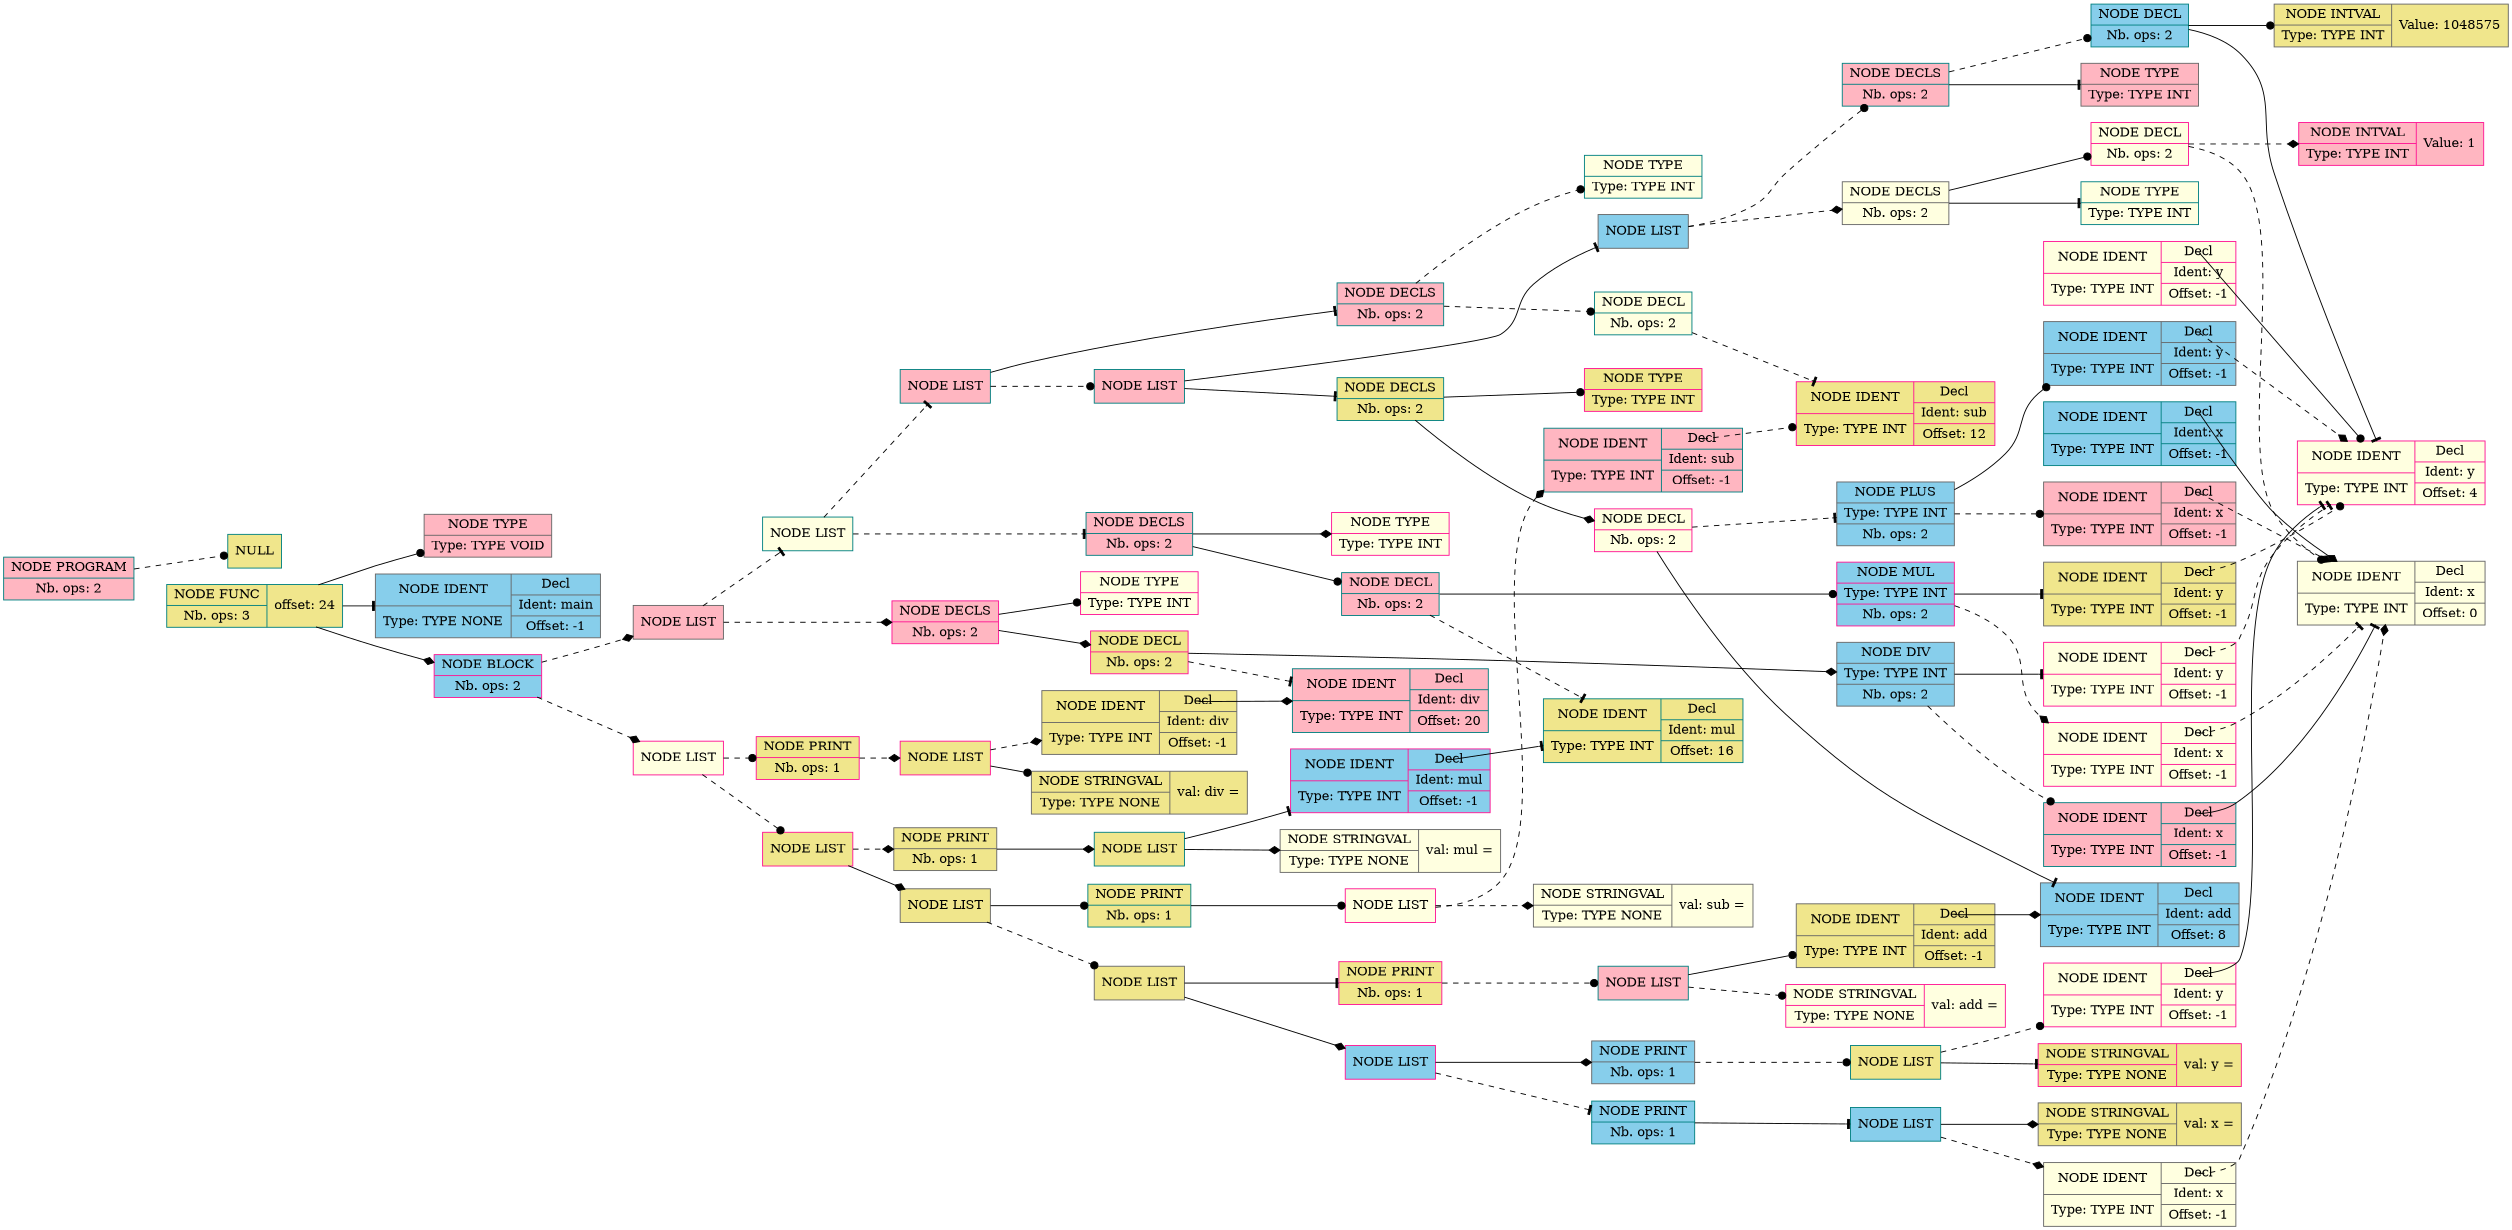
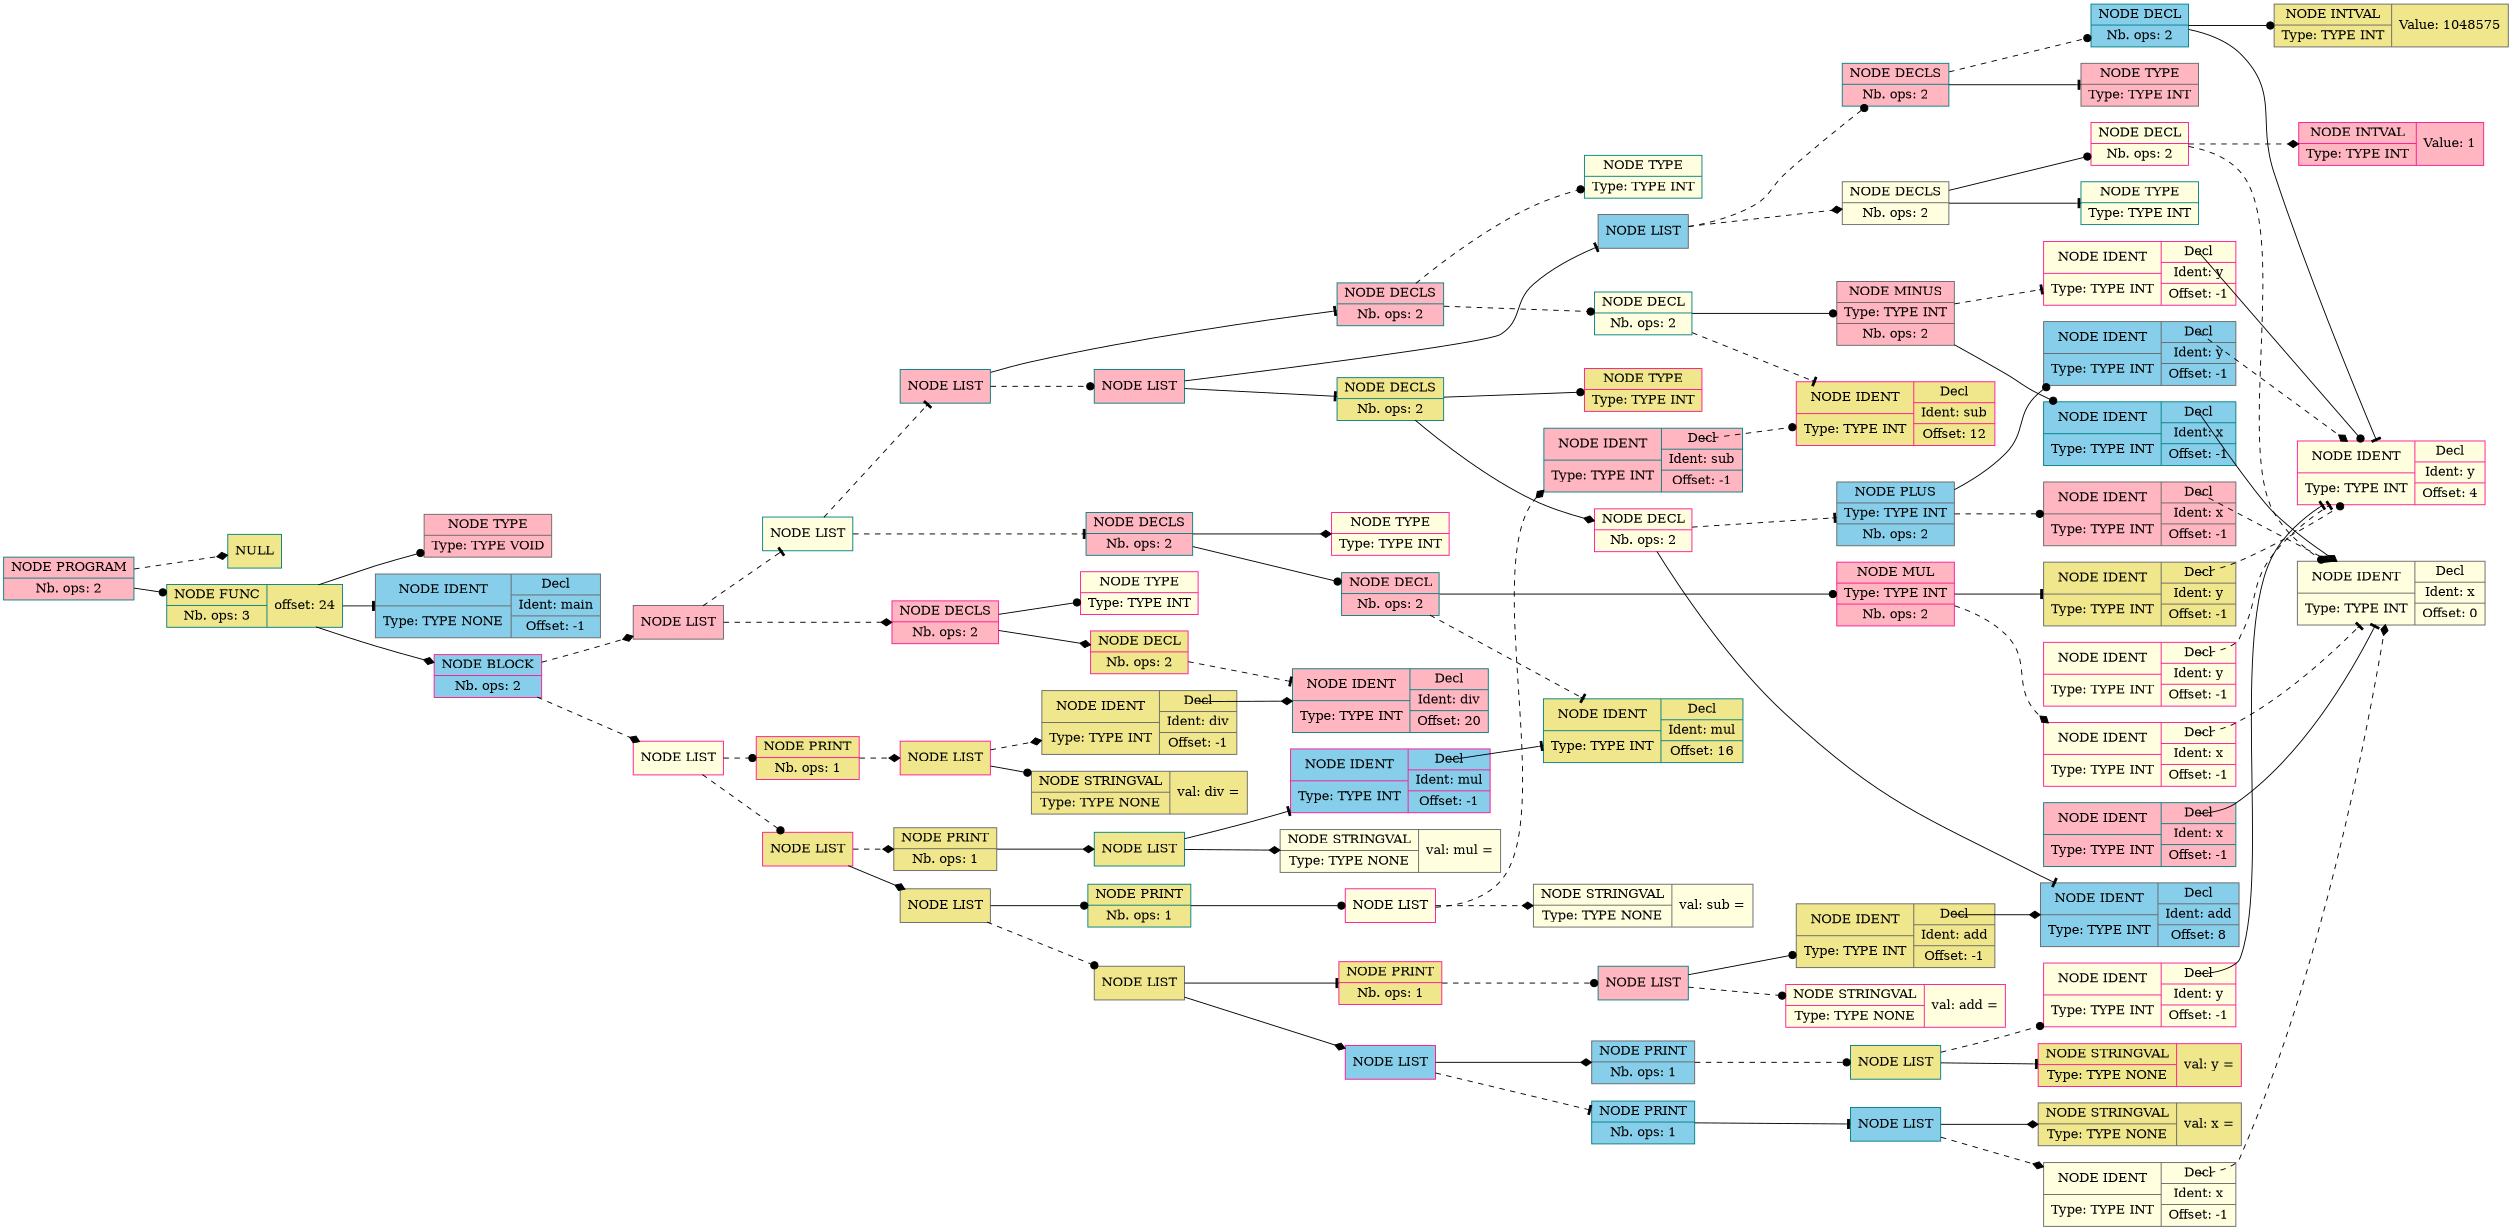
  digraph {
    rankdir=LR
    node [color=teal fillcolor=khaki shape=record style=filled]
    edge [arrowhead=dot style=solid tailclip=true]
    n1 [fillcolor=lightpink label="{{NODE PROGRAM|Nb. ops: 2}}"]
    n2 [label="{{NULL}}"]
    n3 [label="{{NODE FUNC|Nb. ops: 3}|{offset: 24}}"]
    n4 [color=gray40 fillcolor=lightpink label="{{NODE TYPE|Type: TYPE VOID}}"]
    n5 [color=gray40 fillcolor=skyblue label="{{NODE IDENT|Type: TYPE NONE}|{<decl>Decl      |Ident: main|Offset: -1}}"]
    n6 [color=deeppink fillcolor=skyblue label="{{NODE BLOCK|Nb. ops: 2}}"]
    n7 [color=gray40 fillcolor=lightpink label="{{NODE LIST}}"]
    n8 [color=deeppink fillcolor=lightyellow label="{{NODE LIST}}"]
    n9 [fillcolor=lightyellow label="{{NODE LIST}}"]
    n10 [color=deeppink fillcolor=lightpink label="{{NODE DECLS|Nb. ops: 2}}"]
    n11 [color=deeppink label="{{NODE LIST}}"]
    n12 [color=deeppink label="{{NODE PRINT|Nb. ops: 1}}"]
    n13 [fillcolor=lightpink label="{{NODE LIST}}"]
    n14 [fillcolor=lightpink label="{{NODE DECLS|Nb. ops: 2}}"]
    n15 [color=deeppink fillcolor=lightyellow label="{{NODE TYPE|Type: TYPE INT}}"]
    n16 [color=deeppink label="{{NODE DECL|Nb. ops: 2}}"]
    n17 [fillcolor=lightpink label="{{NODE LIST}}"]
    n18 [fillcolor=lightpink label="{{NODE DECLS|Nb. ops: 2}}"]
    n19 [color=deeppink fillcolor=lightyellow label="{{NODE TYPE|Type: TYPE INT}}"]
    n20 [fillcolor=lightpink label="{{NODE DECL|Nb. ops: 2}}"]
    n21 [color=gray40 fillcolor=skyblue label="{{NODE LIST}}"]
    n22 [label="{{NODE DECLS|Nb. ops: 2}}"]
    n23 [fillcolor=lightyellow label="{{NODE TYPE|Type: TYPE INT}}"]
    n24 [fillcolor=lightyellow label="{{NODE DECL|Nb. ops: 2}}"]
    n25 [color=gray40 fillcolor=lightyellow label="{{NODE DECLS|Nb. ops: 2}}"]
    n26 [fillcolor=lightpink label="{{NODE DECLS|Nb. ops: 2}}"]
    n27 [color=deeppink label="{{NODE TYPE|Type: TYPE INT}}"]
    n28 [color=deeppink fillcolor=lightyellow label="{{NODE DECL|Nb. ops: 2}}"]
    n29 [fillcolor=lightyellow label="{{NODE TYPE|Type: TYPE INT}}"]
    n30 [color=deeppink fillcolor=lightyellow label="{{NODE DECL|Nb. ops: 2}}"]
    n31 [color=gray40 fillcolor=lightpink label="{{NODE TYPE|Type: TYPE INT}}"]
    n32 [fillcolor=skyblue label="{{NODE DECL|Nb. ops: 2}}"]
    n33 [color=gray40 fillcolor=lightyellow label="{{NODE IDENT|Type: TYPE INT}|{<decl>Decl      |Ident: x|Offset: 0}}"]
    n34 [color=deeppink fillcolor=lightpink label="{{NODE INTVAL|Type: TYPE INT}|{Value: 1}}"]
    n35 [color=deeppink fillcolor=lightyellow label="{{NODE IDENT|Type: TYPE INT}|{<decl>Decl      |Ident: y|Offset: 4}}"]
    n36 [color=gray40 label="{{NODE INTVAL|Type: TYPE INT}|{Value: 1048575}}"]
    n37 [color=gray40 fillcolor=skyblue label="{{NODE IDENT|Type: TYPE INT}|{<decl>Decl      |Ident: add|Offset: 8}}"]
    n38 [color=gray40 fillcolor=skyblue label="{{NODE PLUS|Type: TYPE INT|Nb. ops: 2}}"]
    n39 [color=gray40 fillcolor=lightpink label="{{NODE IDENT|Type: TYPE INT}|{<decl>Decl      |Ident: x|Offset: -1}}"]
    n40 [color=gray40 fillcolor=skyblue label="{{NODE IDENT|Type: TYPE INT}|{<decl>Decl      |Ident: y|Offset: -1}}"]
    n41 [color=deeppink label="{{NODE IDENT|Type: TYPE INT}|{<decl>Decl      |Ident: sub|Offset: 12}}"]
+   n42 [color=gray40 fillcolor=lightpink label="{{NODE MINUS|Type: TYPE INT|Nb. ops: 2}}"]
    n43 [fillcolor=skyblue label="{{NODE IDENT|Type: TYPE INT}|{<decl>Decl      |Ident: x|Offset: -1}}"]
    n44 [color=deeppink fillcolor=lightyellow label="{{NODE IDENT|Type: TYPE INT}|{<decl>Decl      |Ident: y|Offset: -1}}"]
    n45 [label="{{NODE IDENT|Type: TYPE INT}|{<decl>Decl      |Ident: mul|Offset: 16}}"]
-   n46 [color=deeppink fillcolor=skyblue label="{{NODE MUL|Type: TYPE INT|Nb. ops: 2}}"]
+   n46 [color=deeppink fillcolor=lightpink label="{{NODE MUL|Type: TYPE INT|Nb. ops: 2}}"]
    n47 [color=deeppink fillcolor=lightyellow label="{{NODE IDENT|Type: TYPE INT}|{<decl>Decl      |Ident: x|Offset: -1}}"]
    n48 [color=gray40 label="{{NODE IDENT|Type: TYPE INT}|{<decl>Decl      |Ident: y|Offset: -1}}"]
    n49 [fillcolor=lightpink label="{{NODE IDENT|Type: TYPE INT}|{<decl>Decl      |Ident: div|Offset: 20}}"]
-   n50 [color=gray40 fillcolor=skyblue label="{{NODE DIV|Type: TYPE INT|Nb. ops: 2}}"]
    n51 [fillcolor=lightpink label="{{NODE IDENT|Type: TYPE INT}|{<decl>Decl      |Ident: x|Offset: -1}}"]
    n52 [color=deeppink fillcolor=lightyellow label="{{NODE IDENT|Type: TYPE INT}|{<decl>Decl      |Ident: y|Offset: -1}}"]
    n53 [color=gray40 label="{{NODE LIST}}"]
    n54 [color=gray40 label="{{NODE PRINT|Nb. ops: 1}}"]
    n55 [color=deeppink label="{{NODE LIST}}"]
    n56 [color=gray40 label="{{NODE LIST}}"]
    n57 [label="{{NODE PRINT|Nb. ops: 1}}"]
    n58 [label="{{NODE LIST}}"]
    n59 [color=deeppink fillcolor=skyblue label="{{NODE LIST}}"]
    n60 [color=deeppink label="{{NODE PRINT|Nb. ops: 1}}"]
    n61 [color=deeppink fillcolor=lightyellow label="{{NODE LIST}}"]
    n62 [fillcolor=skyblue label="{{NODE PRINT|Nb. ops: 1}}"]
    n63 [color=gray40 fillcolor=skyblue label="{{NODE PRINT|Nb. ops: 1}}"]
    n64 [fillcolor=lightpink label="{{NODE LIST}}"]
    n65 [fillcolor=skyblue label="{{NODE LIST}}"]
    n66 [label="{{NODE LIST}}"]
    n67 [color=gray40 label="{{NODE STRINGVAL|Type: TYPE NONE}|{val: x = }}"]
    n68 [color=gray40 fillcolor=lightyellow label="{{NODE IDENT|Type: TYPE INT}|{<decl>Decl      |Ident: x|Offset: -1}}"]
    n69 [color=deeppink label="{{NODE STRINGVAL|Type: TYPE NONE}|{val: y = }}"]
    n70 [color=deeppink fillcolor=lightyellow label="{{NODE IDENT|Type: TYPE INT}|{<decl>Decl      |Ident: y|Offset: -1}}"]
    n71 [color=deeppink fillcolor=lightyellow label="{{NODE STRINGVAL|Type: TYPE NONE}|{val: add = }}"]
    n72 [color=gray40 label="{{NODE IDENT|Type: TYPE INT}|{<decl>Decl      |Ident: add|Offset: -1}}"]
    n73 [color=gray40 fillcolor=lightyellow label="{{NODE STRINGVAL|Type: TYPE NONE}|{val: sub = }}"]
    n74 [fillcolor=lightpink label="{{NODE IDENT|Type: TYPE INT}|{<decl>Decl      |Ident: sub|Offset: -1}}"]
    n75 [color=gray40 fillcolor=lightyellow label="{{NODE STRINGVAL|Type: TYPE NONE}|{val: mul = }}"]
    n76 [color=deeppink fillcolor=skyblue label="{{NODE IDENT|Type: TYPE INT}|{<decl>Decl      |Ident: mul|Offset: -1}}"]
    n77 [color=gray40 label="{{NODE STRINGVAL|Type: TYPE NONE}|{val: div = }}"]
    n78 [color=gray40 label="{{NODE IDENT|Type: TYPE INT}|{<decl>Decl      |Ident: div|Offset: -1}}"]
-   n1 -> n2 [style=dashed]
+   n1 -> n2 [arrowhead=diamond style=dashed]
+   n1 -> n3
    n3 -> n4
    n3 -> n5 [arrowhead=tee]
    n3 -> n6 [arrowhead=diamond]
    n6 -> n7 [arrowhead=diamond style=dashed]
    n6 -> n8 [arrowhead=diamond style=dashed]
    n7 -> n9 [arrowhead=tee style=dashed]
    n7 -> n10 [arrowhead=diamond style=dashed]
    n8 -> n11 [style=dashed]
    n8 -> n12 [style=dashed]
    n9 -> n13 [arrowhead=tee style=dashed]
    n9 -> n14 [arrowhead=tee style=dashed]
    n10 -> n15
    n10 -> n16 [arrowhead=diamond]
    n11 -> n53 [arrowhead=diamond]
    n11 -> n54 [arrowhead=diamond style=dashed]
    n12 -> n55 [arrowhead=diamond style=dashed]
    n13 -> n17 [style=dashed]
    n13 -> n18 [arrowhead=tee]
    n14 -> n19 [arrowhead=diamond]
    n14 -> n20
    n16 -> n49 [arrowhead=tee style=dashed]
-   n16 -> n50 [arrowhead=diamond]
    n17 -> n21 [arrowhead=tee]
    n17 -> n22 [arrowhead=tee]
    n18 -> n23 [style=dashed]
    n18 -> n24 [style=dashed]
    n20 -> n45 [arrowhead=tee style=dashed]
    n20 -> n46
    n21 -> n25 [arrowhead=diamond style=dashed]
    n21 -> n26 [style=dashed]
    n22 -> n27
    n22 -> n28 [arrowhead=diamond]
    n24 -> n41 [arrowhead=tee style=dashed]
+   n24 -> n42
    n25 -> n29 [arrowhead=tee]
    n25 -> n30
    n26 -> n31 [arrowhead=tee]
    n26 -> n32 [style=dashed]
    n28 -> n37 [arrowhead=tee]
    n28 -> n38 [arrowhead=tee style=dashed]
    n30 -> n33 [style=dashed]
    n30 -> n34 [arrowhead=diamond style=dashed]
    n32 -> n35 [arrowhead=tee]
    n32 -> n36
    n38 -> n39 [style=dashed]
    n38 -> n40
    n39 -> n33 [arrowhead=diamond style=dashed tailclip=false tailport="decl:c"]
    n40 -> n35 [arrowhead=diamond style=dashed tailclip=false tailport="decl:c"]
+   n42 -> n43
+   n42 -> n44 [arrowhead=tee style=dashed]
    n43 -> n33 [arrowhead=diamond tailclip=false tailport="decl:c"]
    n44 -> n35 [tailclip=false tailport="decl:c"]
    n46 -> n47 [arrowhead=diamond style=dashed]
    n46 -> n48 [arrowhead=tee]
    n47 -> n33 [arrowhead=tee style=dashed tailclip=false tailport="decl:c"]
    n48 -> n35 [style=dashed tailclip=false tailport="decl:c"]
-   n50 -> n51 [style=dashed]
-   n50 -> n52 [arrowhead=tee]
    n51 -> n33 [arrowhead=tee tailclip=false tailport="decl:c"]
    n52 -> n35 [arrowhead=tee style=dashed tailclip=false tailport="decl:c"]
    n53 -> n56 [style=dashed]
    n53 -> n57
    n54 -> n58 [arrowhead=diamond]
    n55 -> n77
    n55 -> n78 [arrowhead=diamond style=dashed]
    n56 -> n59 [arrowhead=diamond]
    n56 -> n60 [arrowhead=tee]
    n57 -> n61
    n58 -> n75 [arrowhead=diamond]
    n58 -> n76 [arrowhead=tee]
    n59 -> n62 [arrowhead=tee style=dashed]
    n59 -> n63 [arrowhead=diamond]
    n60 -> n64 [style=dashed]
    n61 -> n73 [arrowhead=diamond style=dashed]
    n61 -> n74 [arrowhead=diamond style=dashed]
    n62 -> n65 [arrowhead=tee]
    n63 -> n66 [style=dashed]
    n64 -> n71 [style=dashed]
    n64 -> n72
    n65 -> n67 [arrowhead=diamond]
    n65 -> n68 [arrowhead=diamond style=dashed]
    n66 -> n69 [arrowhead=tee]
    n66 -> n70 [style=dashed]
    n68 -> n33 [arrowhead=diamond style=dashed tailclip=false tailport="decl:c"]
    n70 -> n35 [arrowhead=tee tailclip=false tailport="decl:c"]
    n72 -> n37 [arrowhead=diamond tailclip=false tailport="decl:c"]
    n74 -> n41 [style=dashed tailclip=false tailport="decl:c"]
    n76 -> n45 [arrowhead=tee tailclip=false tailport="decl:c"]
    n78 -> n49 [arrowhead=diamond tailclip=false tailport="decl:c"]
  }
